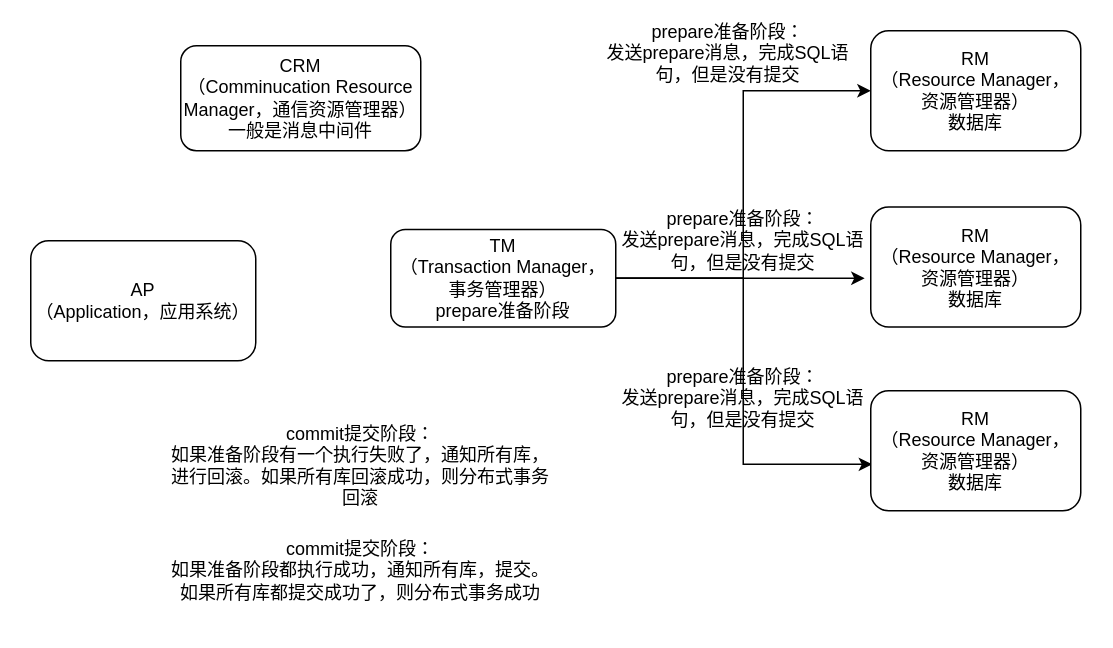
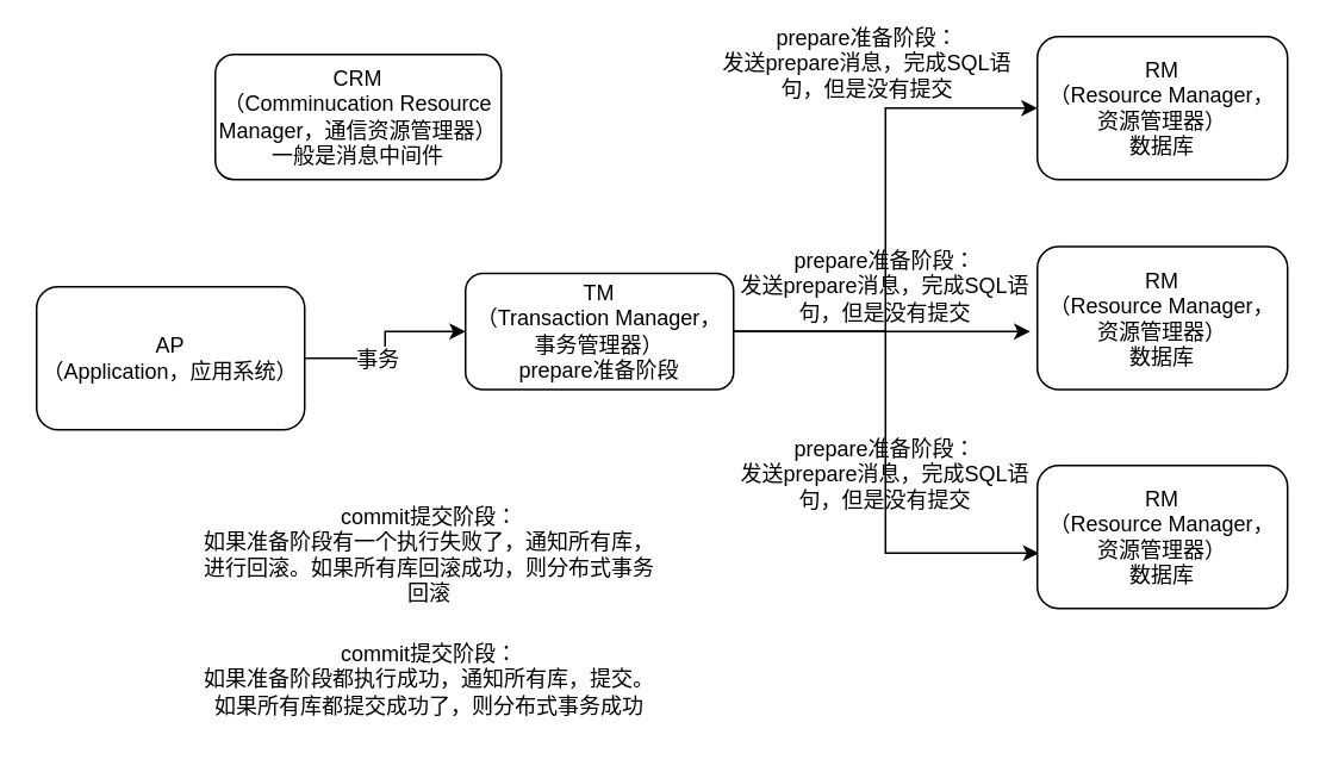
  <mxCell id="0" />
  <mxCell id="1" parent="0" />
+ <mxCell id="2" style="edgeStyle=orthogonalEdgeStyle;rounded=0;orthogonalLoop=1;jettySize=auto;html=1;entryX=0;entryY=0.5;entryDx=0;entryDy=0;" edge="1" parent="1" source="4" target="8"><mxGeometry relative="1" as="geometry" /></mxCell>
+ <mxCell id="3" value="事务" style="text;html=1;resizable=0;points=[];align=center;verticalAlign=middle;labelBackgroundColor=#ffffff;" vertex="1" connectable="0" parent="2"><mxGeometry x="-0.244" relative="1" as="geometry"><mxPoint as="offset" /></mxGeometry></mxCell>
  <mxCell id="4" value="AP&lt;br&gt;（Application，应用系统）" style="rounded=1;whiteSpace=wrap;html=1;" vertex="1" parent="1"><mxGeometry x="20" y="160" width="150" height="80" as="geometry" /></mxCell>
  <mxCell id="5" style="edgeStyle=orthogonalEdgeStyle;rounded=0;orthogonalLoop=1;jettySize=auto;html=1;entryX=0;entryY=0.5;entryDx=0;entryDy=0;" edge="1" parent="1" source="8" target="9"><mxGeometry relative="1" as="geometry" /></mxCell>
  <mxCell id="6" style="edgeStyle=orthogonalEdgeStyle;rounded=0;orthogonalLoop=1;jettySize=auto;html=1;entryX=-0.029;entryY=0.594;entryDx=0;entryDy=0;entryPerimeter=0;" edge="1" parent="1" source="8" target="11"><mxGeometry relative="1" as="geometry" /></mxCell>
  <mxCell id="7" style="edgeStyle=orthogonalEdgeStyle;rounded=0;orthogonalLoop=1;jettySize=auto;html=1;exitX=1;exitY=0.5;exitDx=0;exitDy=0;entryX=0.007;entryY=0.613;entryDx=0;entryDy=0;entryPerimeter=0;" edge="1" parent="1" source="8" target="10"><mxGeometry relative="1" as="geometry" /></mxCell>
  <mxCell id="8" value="TM&lt;br&gt;（Transaction Manager，事务管理器）&lt;br&gt;prepare准备阶段" style="rounded=1;whiteSpace=wrap;html=1;" vertex="1" parent="1"><mxGeometry x="260" y="152.5" width="150" height="65" as="geometry" /></mxCell>
  <mxCell id="9" value="RM&lt;br&gt;（Resource Manager，资源管理器）&lt;br&gt;数据库" style="rounded=1;whiteSpace=wrap;html=1;" vertex="1" parent="1"><mxGeometry x="580" y="20" width="140" height="80" as="geometry" /></mxCell>
  <mxCell id="10" value="RM&lt;br&gt;（Resource Manager，资源管理器）&lt;br&gt;数据库" style="rounded=1;whiteSpace=wrap;html=1;" vertex="1" parent="1"><mxGeometry x="580" y="260" width="140" height="80" as="geometry" /></mxCell>
  <mxCell id="11" value="RM&lt;br&gt;（Resource Manager，资源管理器）&lt;br&gt;数据库" style="rounded=1;whiteSpace=wrap;html=1;" vertex="1" parent="1"><mxGeometry x="580" y="137.5" width="140" height="80" as="geometry" /></mxCell>
  <mxCell id="12" value="prepare准备阶段：&lt;br&gt;发送prepare消息，完成SQL语句，但是没有提交" style="text;html=1;strokeColor=none;fillColor=none;align=center;verticalAlign=middle;whiteSpace=wrap;rounded=0;" vertex="1" parent="1"><mxGeometry x="400" y="30" width="170" height="10" as="geometry" /></mxCell>
  <mxCell id="13" value="prepare准备阶段：&lt;br&gt;发送prepare消息，完成SQL语句，但是没有提交" style="text;html=1;strokeColor=none;fillColor=none;align=center;verticalAlign=middle;whiteSpace=wrap;rounded=0;" vertex="1" parent="1"><mxGeometry x="410" y="155" width="170" height="10" as="geometry" /></mxCell>
  <mxCell id="14" value="prepare准备阶段：&lt;br&gt;发送prepare消息，完成SQL语句，但是没有提交" style="text;html=1;strokeColor=none;fillColor=none;align=center;verticalAlign=middle;whiteSpace=wrap;rounded=0;" vertex="1" parent="1"><mxGeometry x="410" y="260" width="170" height="10" as="geometry" /></mxCell>
  <mxCell id="15" value="commit提交阶段：&lt;br&gt;如果准备阶段有一个执行失败了，通知所有库，进行回滚。如果所有库回滚成功，则分布式事务回滚" style="text;html=1;strokeColor=none;fillColor=none;align=center;verticalAlign=middle;whiteSpace=wrap;rounded=0;" vertex="1" parent="1"><mxGeometry x="110" y="280" width="260" height="60" as="geometry" /></mxCell>
  <mxCell id="16" value="commit提交阶段：&lt;br&gt;如果准备阶段都执行成功，通知所有库，提交。如果所有库都提交成功了，则分布式事务成功" style="text;html=1;strokeColor=none;fillColor=none;align=center;verticalAlign=middle;whiteSpace=wrap;rounded=0;" vertex="1" parent="1"><mxGeometry x="110" y="350" width="260" height="60" as="geometry" /></mxCell>
  <mxCell id="17" value="CRM&lt;br&gt;（Comminucation Resource Manager，通信资源管理器）&lt;br&gt;一般是消息中间件" style="rounded=1;whiteSpace=wrap;html=1;" vertex="1" parent="1"><mxGeometry x="120" y="30" width="160" height="70" as="geometry" /></mxCell>
